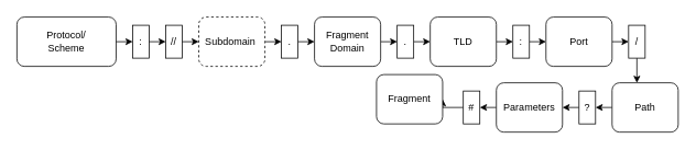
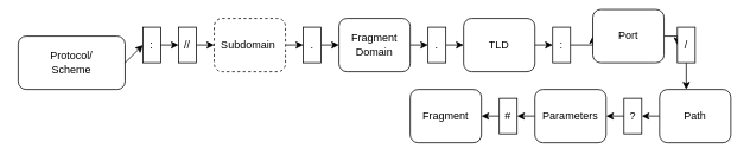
  <mxCell id="0" />
  <mxCell id="1" parent="0" />
- <mxCell id="2" value="Protocol/&lt;br&gt;Scheme" style="rounded=1;whiteSpace=wrap;html=1;" vertex="1" parent="1"><mxGeometry x="20" y="20" width="120" height="60" as="geometry" /></mxCell>
+ <mxCell id="2" value="Protocol/&lt;br&gt;Scheme" style="rounded=1;whiteSpace=wrap;html=1;" vertex="1" parent="1"><mxGeometry x="20" y="40" width="120" height="60" as="geometry" /></mxCell>
  <mxCell id="3" value=":" style="rounded=0;whiteSpace=wrap;html=1;" vertex="1" parent="1"><mxGeometry x="160" y="30" width="20" height="40" as="geometry" /></mxCell>
  <mxCell id="4" value="//" style="rounded=0;whiteSpace=wrap;html=1;" vertex="1" parent="1"><mxGeometry x="200" y="30" width="20" height="40" as="geometry" /></mxCell>
  <mxCell id="5" value="" style="endArrow=classic;html=1;entryX=0;entryY=0.5;entryDx=0;entryDy=0;exitX=1;exitY=0.5;exitDx=0;exitDy=0;" edge="1" parent="1" source="2" target="3"><mxGeometry width="50" height="50" relative="1" as="geometry"><mxPoint x="390" y="80" as="sourcePoint" /><mxPoint x="440" y="30" as="targetPoint" /></mxGeometry></mxCell>
  <mxCell id="6" value="" style="endArrow=classic;html=1;exitX=1;exitY=0.5;exitDx=0;exitDy=0;" edge="1" parent="1" source="3"><mxGeometry width="50" height="50" relative="1" as="geometry"><mxPoint x="390" y="80" as="sourcePoint" /><mxPoint x="200" y="50" as="targetPoint" /></mxGeometry></mxCell>
  <mxCell id="7" style="edgeStyle=orthogonalEdgeStyle;rounded=0;orthogonalLoop=1;jettySize=auto;html=1;exitX=1;exitY=0.5;exitDx=0;exitDy=0;entryX=0;entryY=0.5;entryDx=0;entryDy=0;" edge="1" parent="1" source="8" target="11"><mxGeometry relative="1" as="geometry" /></mxCell>
  <mxCell id="8" value="Subdomain&amp;nbsp;" style="rounded=1;whiteSpace=wrap;html=1;dashed=1;" vertex="1" parent="1"><mxGeometry x="240" y="20" width="80" height="60" as="geometry" /></mxCell>
  <mxCell id="9" value="" style="endArrow=classic;html=1;exitX=1;exitY=0.5;exitDx=0;exitDy=0;entryX=0;entryY=0.5;entryDx=0;entryDy=0;" edge="1" parent="1" source="4" target="8"><mxGeometry width="50" height="50" relative="1" as="geometry"><mxPoint x="390" y="80" as="sourcePoint" /><mxPoint x="440" y="30" as="targetPoint" /></mxGeometry></mxCell>
  <mxCell id="10" style="edgeStyle=orthogonalEdgeStyle;rounded=0;orthogonalLoop=1;jettySize=auto;html=1;exitX=1;exitY=0.5;exitDx=0;exitDy=0;entryX=0;entryY=0.5;entryDx=0;entryDy=0;" edge="1" parent="1" source="11" target="13"><mxGeometry relative="1" as="geometry" /></mxCell>
  <mxCell id="11" value="." style="rounded=0;whiteSpace=wrap;html=1;" vertex="1" parent="1"><mxGeometry x="340" y="30" width="20" height="40" as="geometry" /></mxCell>
  <mxCell id="12" style="edgeStyle=orthogonalEdgeStyle;rounded=0;orthogonalLoop=1;jettySize=auto;html=1;exitX=1;exitY=0.5;exitDx=0;exitDy=0;entryX=0;entryY=0.5;entryDx=0;entryDy=0;" edge="1" parent="1" source="13" target="15"><mxGeometry relative="1" as="geometry" /></mxCell>
  <mxCell id="13" value="Fragment&lt;br&gt;Domain" style="rounded=1;whiteSpace=wrap;html=1;" vertex="1" parent="1"><mxGeometry x="380" y="20" width="80" height="60" as="geometry" /></mxCell>
  <mxCell id="14" style="edgeStyle=orthogonalEdgeStyle;rounded=0;orthogonalLoop=1;jettySize=auto;html=1;exitX=1;exitY=0.5;exitDx=0;exitDy=0;entryX=0;entryY=0.5;entryDx=0;entryDy=0;" edge="1" parent="1" source="15" target="17"><mxGeometry relative="1" as="geometry" /></mxCell>
  <mxCell id="15" value="." style="rounded=0;whiteSpace=wrap;html=1;" vertex="1" parent="1"><mxGeometry x="480" y="30" width="20" height="40" as="geometry" /></mxCell>
  <mxCell id="16" style="edgeStyle=orthogonalEdgeStyle;rounded=0;orthogonalLoop=1;jettySize=auto;html=1;exitX=1;exitY=0.5;exitDx=0;exitDy=0;entryX=0;entryY=0.5;entryDx=0;entryDy=0;" edge="1" parent="1" source="17" target="19"><mxGeometry relative="1" as="geometry" /></mxCell>
  <mxCell id="17" value="TLD" style="rounded=1;whiteSpace=wrap;html=1;" vertex="1" parent="1"><mxGeometry x="520" y="20" width="80" height="60" as="geometry" /></mxCell>
  <mxCell id="18" style="edgeStyle=orthogonalEdgeStyle;rounded=0;orthogonalLoop=1;jettySize=auto;html=1;exitX=1;exitY=0.5;exitDx=0;exitDy=0;entryX=0;entryY=0.5;entryDx=0;entryDy=0;" edge="1" parent="1" source="19" target="21"><mxGeometry relative="1" as="geometry" /></mxCell>
  <mxCell id="19" value=":" style="rounded=0;whiteSpace=wrap;html=1;" vertex="1" parent="1"><mxGeometry x="620" y="30" width="20" height="40" as="geometry" /></mxCell>
  <mxCell id="20" style="edgeStyle=orthogonalEdgeStyle;rounded=0;orthogonalLoop=1;jettySize=auto;html=1;exitX=1;exitY=0.5;exitDx=0;exitDy=0;entryX=0;entryY=0.5;entryDx=0;entryDy=0;" edge="1" parent="1" source="21" target="23"><mxGeometry relative="1" as="geometry" /></mxCell>
- <mxCell id="21" value="Port" style="rounded=1;whiteSpace=wrap;html=1;" vertex="1" parent="1"><mxGeometry x="660" y="20" width="80" height="60" as="geometry" /></mxCell>
+ <mxCell id="21" value="Port" style="rounded=1;whiteSpace=wrap;html=1;" vertex="1" parent="1"><mxGeometry x="665" y="10" width="80" height="60" as="geometry" /></mxCell>
  <mxCell id="22" style="edgeStyle=orthogonalEdgeStyle;rounded=0;orthogonalLoop=1;jettySize=auto;html=1;exitX=0.5;exitY=1;exitDx=0;exitDy=0;" edge="1" parent="1" source="23"><mxGeometry relative="1" as="geometry"><mxPoint x="770" y="100" as="targetPoint" /></mxGeometry></mxCell>
  <mxCell id="23" value="/&lt;span style=&quot;color: rgba(0 , 0 , 0 , 0) ; font-family: monospace ; font-size: 0px&quot;&gt;%3CmxGraphModel%3E%3Croot%3E%3CmxCell%20id%3D%220%22%2F%3E%3CmxCell%20id%3D%221%22%20parent%3D%220%22%2F%3E%3CmxCell%20id%3D%222%22%20value%3D%22Port%22%20style%3D%22rounded%3D1%3BwhiteSpace%3Dwrap%3Bhtml%3D1%3B%22%20vertex%3D%221%22%20parent%3D%221%22%3E%3CmxGeometry%20x%3D%22660%22%20y%3D%22160%22%20width%3D%2280%22%20height%3D%2260%22%20as%3D%22geometry%22%2F%3E%3C%2FmxCell%3E%3C%2Froot%3E%3C%2FmxGraphModel%3E&lt;/span&gt;" style="rounded=0;whiteSpace=wrap;html=1;" vertex="1" parent="1"><mxGeometry x="760" y="30" width="20" height="40" as="geometry" /></mxCell>
  <mxCell id="24" style="edgeStyle=orthogonalEdgeStyle;rounded=0;orthogonalLoop=1;jettySize=auto;html=1;exitX=0;exitY=0.5;exitDx=0;exitDy=0;entryX=1;entryY=0.5;entryDx=0;entryDy=0;" edge="1" parent="1" source="25" target="27"><mxGeometry relative="1" as="geometry" /></mxCell>
  <mxCell id="25" value="Path" style="rounded=1;whiteSpace=wrap;html=1;" vertex="1" parent="1"><mxGeometry x="740" y="100" width="80" height="60" as="geometry" /></mxCell>
  <mxCell id="26" style="edgeStyle=orthogonalEdgeStyle;rounded=0;orthogonalLoop=1;jettySize=auto;html=1;exitX=0;exitY=0.5;exitDx=0;exitDy=0;entryX=1;entryY=0.5;entryDx=0;entryDy=0;" edge="1" parent="1" source="27" target="29"><mxGeometry relative="1" as="geometry" /></mxCell>
  <mxCell id="27" value="?" style="rounded=0;whiteSpace=wrap;html=1;" vertex="1" parent="1"><mxGeometry x="700" y="110" width="20" height="40" as="geometry" /></mxCell>
  <mxCell id="28" style="edgeStyle=orthogonalEdgeStyle;rounded=0;orthogonalLoop=1;jettySize=auto;html=1;exitX=0;exitY=0.5;exitDx=0;exitDy=0;entryX=1;entryY=0.5;entryDx=0;entryDy=0;" edge="1" parent="1" source="29" target="31"><mxGeometry relative="1" as="geometry" /></mxCell>
  <mxCell id="29" value="Parameters" style="rounded=1;whiteSpace=wrap;html=1;" vertex="1" parent="1"><mxGeometry x="600" y="100" width="80" height="60" as="geometry" /></mxCell>
  <mxCell id="30" style="edgeStyle=orthogonalEdgeStyle;rounded=0;orthogonalLoop=1;jettySize=auto;html=1;exitX=0;exitY=0.5;exitDx=0;exitDy=0;entryX=1;entryY=0.5;entryDx=0;entryDy=0;" edge="1" parent="1" source="31" target="32"><mxGeometry relative="1" as="geometry" /></mxCell>
  <mxCell id="31" value="#" style="rounded=0;whiteSpace=wrap;html=1;" vertex="1" parent="1"><mxGeometry x="560" y="110" width="20" height="40" as="geometry" /></mxCell>
- <mxCell id="32" value="Fragment" style="rounded=1;whiteSpace=wrap;html=1;" vertex="1" parent="1"><mxGeometry x="455" y="90" width="80" height="60" as="geometry" /></mxCell>
+ <mxCell id="32" value="Fragment" style="rounded=1;whiteSpace=wrap;html=1;" vertex="1" parent="1"><mxGeometry x="460" y="100" width="80" height="60" as="geometry" /></mxCell>
